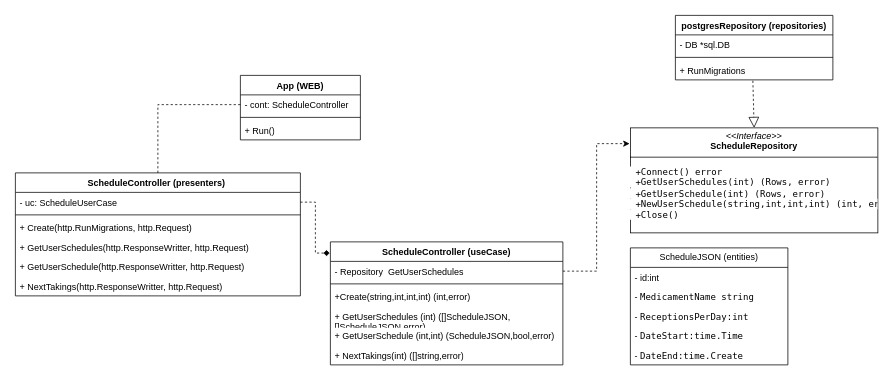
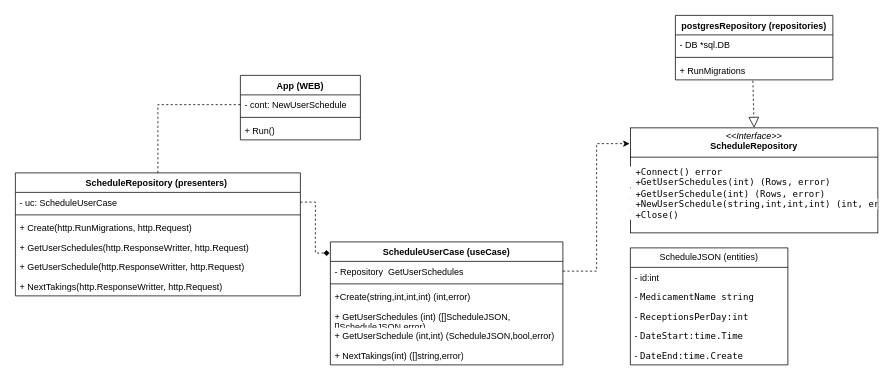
  <mxCell id="0" />
  <mxCell id="1" parent="0" />
  <mxCell id="2" value="ScheduleJSON (entities)" style="swimlane;fontStyle=0;childLayout=stackLayout;horizontal=1;startSize=26;fillColor=none;horizontalStack=0;resizeParent=1;resizeParentMax=0;resizeLast=0;collapsible=1;marginBottom=0;whiteSpace=wrap;html=1;" parent="1" vertex="1"><mxGeometry x="840" y="330" width="210" height="156" as="geometry"><mxRectangle x="430" y="310" width="90" height="30" as="alternateBounds" /></mxGeometry></mxCell>
  <mxCell id="3" value="- id:int" style="text;strokeColor=none;fillColor=none;align=left;verticalAlign=top;spacingLeft=4;spacingRight=4;overflow=hidden;rotatable=0;points=[[0,0.5],[1,0.5]];portConstraint=eastwest;whiteSpace=wrap;html=1;" parent="2" vertex="1"><mxGeometry y="26" width="210" height="26" as="geometry" /></mxCell>
  <mxCell id="4" value="-&amp;nbsp;&lt;span&gt;&lt;font&gt;&lt;span style=&quot;font-family: &amp;quot;JetBrains Mono&amp;quot;, monospace;&quot;&gt;MedicamentName   &lt;/span&gt;&lt;span style=&quot;font-family: &amp;quot;JetBrains Mono&amp;quot;, monospace;&quot;&gt;string&lt;/span&gt;&lt;/font&gt;&lt;/span&gt;" style="text;strokeColor=none;fillColor=none;align=left;verticalAlign=top;spacingLeft=4;spacingRight=4;overflow=hidden;rotatable=0;points=[[0,0.5],[1,0.5]];portConstraint=eastwest;whiteSpace=wrap;html=1;" parent="2" vertex="1"><mxGeometry y="52" width="210" height="26" as="geometry" /></mxCell>
  <mxCell id="5" value="&lt;span&gt;&lt;font style=&quot;&quot;&gt;&lt;font&gt;&lt;font style=&quot;color: light-dark(rgb(0, 0, 0), rgb(255, 255, 255));&quot;&gt;&lt;font style=&quot;&quot;&gt;-&amp;nbsp;&lt;/font&gt;&lt;span style=&quot;font-family: &amp;quot;JetBrains Mono&amp;quot;, monospace;&quot;&gt;ReceptionsPerDay:&lt;/span&gt;&lt;span style=&quot;font-family: &amp;quot;JetBrains Mono&amp;quot;, monospace;&quot;&gt;&lt;font style=&quot;&quot;&gt;int&lt;/font&gt;&lt;/span&gt;&lt;/font&gt;&lt;/font&gt;&lt;/font&gt;&lt;/span&gt;" style="text;strokeColor=none;fillColor=none;align=left;verticalAlign=top;spacingLeft=4;spacingRight=4;overflow=hidden;rotatable=0;points=[[0,0.5],[1,0.5]];portConstraint=eastwest;whiteSpace=wrap;html=1;" parent="2" vertex="1"><mxGeometry y="78" width="210" height="26" as="geometry" /></mxCell>
  <mxCell id="6" value="-&amp;nbsp;&lt;span&gt;&lt;font&gt;&lt;span style=&quot;font-family: &amp;quot;JetBrains Mono&amp;quot;, monospace;&quot;&gt;DateStart:&lt;/span&gt;&lt;span style=&quot;font-family: &amp;quot;JetBrains Mono&amp;quot;, monospace;&quot;&gt;time&lt;/span&gt;&lt;span style=&quot;font-family: &amp;quot;JetBrains Mono&amp;quot;, monospace;&quot;&gt;.&lt;/span&gt;&lt;span style=&quot;font-family: &amp;quot;JetBrains Mono&amp;quot;, monospace;&quot;&gt;Time&lt;/span&gt;&lt;/font&gt;&lt;/span&gt;" style="text;strokeColor=none;fillColor=none;align=left;verticalAlign=top;spacingLeft=4;spacingRight=4;overflow=hidden;rotatable=0;points=[[0,0.5],[1,0.5]];portConstraint=eastwest;whiteSpace=wrap;html=1;" parent="2" vertex="1"><mxGeometry y="104" width="210" height="26" as="geometry" /></mxCell>
  <mxCell id="7" value="-&amp;nbsp;&lt;span&gt;&lt;font&gt;&lt;span style=&quot;font-family: &amp;quot;JetBrains Mono&amp;quot;, monospace;&quot;&gt;DateEnd:&lt;/span&gt;&lt;span style=&quot;font-family: &amp;quot;JetBrains Mono&amp;quot;, monospace;&quot;&gt;time&lt;/span&gt;&lt;span style=&quot;font-family: &amp;quot;JetBrains Mono&amp;quot;, monospace;&quot;&gt;.&lt;/span&gt;&lt;span style=&quot;font-family: &amp;quot;JetBrains Mono&amp;quot;, monospace;&quot;&gt;Create&lt;/span&gt;&lt;/font&gt;&lt;/span&gt;" style="text;strokeColor=none;fillColor=none;align=left;verticalAlign=top;spacingLeft=4;spacingRight=4;overflow=hidden;rotatable=0;points=[[0,0.5],[1,0.5]];portConstraint=eastwest;whiteSpace=wrap;html=1;" parent="2" vertex="1"><mxGeometry y="130" width="210" height="26" as="geometry" /></mxCell>
  <mxCell id="8" value="&lt;p style=&quot;margin:0px;margin-top:4px;text-align:center;&quot;&gt;&lt;font style=&quot;color: light-dark(rgb(0, 0, 0), rgb(255, 255, 255)); background-color: light-dark(#ffffff, var(--ge-dark-color, #121212));&quot;&gt;&lt;i style=&quot;&quot;&gt;&amp;lt;&amp;lt;Interface&amp;gt;&amp;gt;&lt;/i&gt;&lt;br&gt;&lt;b style=&quot;&quot;&gt;ScheduleRepository&lt;/b&gt;&lt;/font&gt;&lt;/p&gt;&lt;hr Size=&quot;1&quot; style=&quot;border-style:solid;&quot;&gt;&lt;div&gt;&lt;pre style=&quot;font-family: &amp;quot;JetBrains Mono&amp;quot;, monospace;&quot;&gt;&lt;font style=&quot;color: light-dark(rgb(0, 0, 0), rgb(255, 255, 255)); background-color: light-dark(#ffffff, var(--ge-dark-color, #121212));&quot;&gt; +Connect() error&lt;br&gt; +GetUserSchedules(int) (Rows, error)&lt;br&gt; +GetUserSchedule(int) (Rows, error)&lt;br&gt; +NewUserSchedule(string,int,int,int) (int, error)&lt;br&gt; +Close()&lt;/font&gt;&lt;/pre&gt;&lt;/div&gt;" style="verticalAlign=top;align=left;overflow=fill;html=1;whiteSpace=wrap;" parent="1" vertex="1"><mxGeometry x="840" y="170" width="330" height="140" as="geometry" /></mxCell>
- <mxCell id="9" value="ScheduleController (useCase)" style="swimlane;fontStyle=1;align=center;verticalAlign=top;childLayout=stackLayout;horizontal=1;startSize=26;horizontalStack=0;resizeParent=1;resizeParentMax=0;resizeLast=0;collapsible=1;marginBottom=0;whiteSpace=wrap;html=1;" parent="1" vertex="1"><mxGeometry x="440" y="322" width="310" height="164" as="geometry"><mxRectangle x="30" y="310" width="140" height="30" as="alternateBounds" /></mxGeometry></mxCell>
+ <mxCell id="9" value="ScheduleUserCase (useCase)" style="swimlane;fontStyle=1;align=center;verticalAlign=top;childLayout=stackLayout;horizontal=1;startSize=26;horizontalStack=0;resizeParent=1;resizeParentMax=0;resizeLast=0;collapsible=1;marginBottom=0;whiteSpace=wrap;html=1;" parent="1" vertex="1"><mxGeometry x="440" y="322" width="310" height="164" as="geometry"><mxRectangle x="30" y="310" width="140" height="30" as="alternateBounds" /></mxGeometry></mxCell>
  <mxCell id="10" value="- Repository&amp;nbsp; GetUserSchedules" style="text;strokeColor=none;fillColor=none;align=left;verticalAlign=top;spacingLeft=4;spacingRight=4;overflow=hidden;rotatable=0;points=[[0,0.5],[1,0.5]];portConstraint=eastwest;whiteSpace=wrap;html=1;" parent="9" vertex="1"><mxGeometry y="26" width="310" height="26" as="geometry" /></mxCell>
  <mxCell id="11" value="" style="line;strokeWidth=1;fillColor=none;align=left;verticalAlign=middle;spacingTop=-1;spacingLeft=3;spacingRight=3;rotatable=0;labelPosition=right;points=[];portConstraint=eastwest;strokeColor=inherit;" parent="9" vertex="1"><mxGeometry y="52" width="310" height="8" as="geometry" /></mxCell>
  <mxCell id="12" value="+Create(string,int,int,int) (int,error)" style="text;strokeColor=none;fillColor=none;align=left;verticalAlign=top;spacingLeft=4;spacingRight=4;overflow=hidden;rotatable=0;points=[[0,0.5],[1,0.5]];portConstraint=eastwest;whiteSpace=wrap;html=1;" parent="9" vertex="1"><mxGeometry y="60" width="310" height="26" as="geometry" /></mxCell>
  <mxCell id="13" value="+ GetUserSchedules (int) ([]ScheduleJSON,[]ScheduleJSON,error)" style="text;strokeColor=none;fillColor=none;align=left;verticalAlign=top;spacingLeft=4;spacingRight=4;overflow=hidden;rotatable=0;points=[[0,0.5],[1,0.5]];portConstraint=eastwest;whiteSpace=wrap;html=1;" parent="9" vertex="1"><mxGeometry y="86" width="310" height="26" as="geometry" /></mxCell>
  <mxCell id="14" style="edgeStyle=orthogonalEdgeStyle;rounded=0;orthogonalLoop=1;jettySize=auto;html=1;exitX=1;exitY=0.5;exitDx=0;exitDy=0;" parent="9" source="10" target="10" edge="1"><mxGeometry relative="1" as="geometry" /></mxCell>
  <mxCell id="15" value="+ GetUserSchedule (int,int) (ScheduleJSON,bool,error)" style="text;strokeColor=none;fillColor=none;align=left;verticalAlign=top;spacingLeft=4;spacingRight=4;overflow=hidden;rotatable=0;points=[[0,0.5],[1,0.5]];portConstraint=eastwest;whiteSpace=wrap;html=1;" parent="9" vertex="1"><mxGeometry y="112" width="310" height="26" as="geometry" /></mxCell>
  <mxCell id="16" value="+ NextTakings(int) ([]string,error)" style="text;strokeColor=none;fillColor=none;align=left;verticalAlign=top;spacingLeft=4;spacingRight=4;overflow=hidden;rotatable=0;points=[[0,0.5],[1,0.5]];portConstraint=eastwest;whiteSpace=wrap;html=1;" parent="9" vertex="1"><mxGeometry y="138" width="310" height="26" as="geometry" /></mxCell>
  <mxCell id="17" style="edgeStyle=orthogonalEdgeStyle;rounded=0;orthogonalLoop=1;jettySize=auto;html=1;entryX=-0.003;entryY=0.15;entryDx=0;entryDy=0;entryPerimeter=0;dashed=1;" parent="1" source="10" target="8" edge="1"><mxGeometry relative="1" as="geometry" /></mxCell>
  <mxCell id="18" value="postgresRepository (repositories)" style="swimlane;fontStyle=1;align=center;verticalAlign=top;childLayout=stackLayout;horizontal=1;startSize=26;horizontalStack=0;resizeParent=1;resizeParentMax=0;resizeLast=0;collapsible=1;marginBottom=0;whiteSpace=wrap;html=1;" parent="1" vertex="1"><mxGeometry x="900" width="210" height="86" as="geometry" y="20" /></mxCell>
  <mxCell id="19" value="- DB *sql.DB" style="text;strokeColor=none;fillColor=none;align=left;verticalAlign=top;spacingLeft=4;spacingRight=4;overflow=hidden;rotatable=0;points=[[0,0.5],[1,0.5]];portConstraint=eastwest;whiteSpace=wrap;html=1;" parent="18" vertex="1"><mxGeometry y="26" width="210" height="26" as="geometry" /></mxCell>
  <mxCell id="20" value="" style="line;strokeWidth=1;fillColor=none;align=left;verticalAlign=middle;spacingTop=-1;spacingLeft=3;spacingRight=3;rotatable=0;labelPosition=right;points=[];portConstraint=eastwest;strokeColor=inherit;" parent="18" vertex="1"><mxGeometry y="52" width="210" height="8" as="geometry" /></mxCell>
  <mxCell id="21" value="+ RunMigrations" style="text;strokeColor=none;fillColor=none;align=left;verticalAlign=top;spacingLeft=4;spacingRight=4;overflow=hidden;rotatable=0;points=[[0,0.5],[1,0.5]];portConstraint=eastwest;whiteSpace=wrap;html=1;" parent="18" vertex="1"><mxGeometry y="60" width="210" height="26" as="geometry" /></mxCell>
  <mxCell id="22" value="" style="endArrow=block;dashed=1;endFill=0;endSize=12;html=1;rounded=0;exitX=0.492;exitY=1.044;exitDx=0;exitDy=0;exitPerimeter=0;entryX=0.5;entryY=0;entryDx=0;entryDy=0;" parent="1" source="21" target="8" edge="1"><mxGeometry width="160" relative="1" as="geometry"><mxPoint x="900" y="60" as="sourcePoint" /><mxPoint x="1060" y="60" as="targetPoint" /></mxGeometry></mxCell>
- <mxCell id="23" value="ScheduleController (presenters)&amp;nbsp;" style="swimlane;fontStyle=1;align=center;verticalAlign=top;childLayout=stackLayout;horizontal=1;startSize=26;horizontalStack=0;resizeParent=1;resizeParentMax=0;resizeLast=0;collapsible=1;marginBottom=0;whiteSpace=wrap;html=1;" parent="1" vertex="1"><mxGeometry x="20" y="230" width="380" height="164" as="geometry" /></mxCell>
+ <mxCell id="23" value="ScheduleRepository (presenters)&amp;nbsp;" style="swimlane;fontStyle=1;align=center;verticalAlign=top;childLayout=stackLayout;horizontal=1;startSize=26;horizontalStack=0;resizeParent=1;resizeParentMax=0;resizeLast=0;collapsible=1;marginBottom=0;whiteSpace=wrap;html=1;" parent="1" vertex="1"><mxGeometry x="20" y="230" width="380" height="164" as="geometry" /></mxCell>
  <mxCell id="24" value="- uc: ScheduleUserCase" style="text;strokeColor=none;fillColor=none;align=left;verticalAlign=top;spacingLeft=4;spacingRight=4;overflow=hidden;rotatable=0;points=[[0,0.5],[1,0.5]];portConstraint=eastwest;whiteSpace=wrap;html=1;" parent="23" vertex="1"><mxGeometry y="26" width="380" height="26" as="geometry" /></mxCell>
  <mxCell id="25" value="" style="line;strokeWidth=1;fillColor=none;align=left;verticalAlign=middle;spacingTop=-1;spacingLeft=3;spacingRight=3;rotatable=0;labelPosition=right;points=[];portConstraint=eastwest;strokeColor=inherit;" parent="23" vertex="1"><mxGeometry y="52" width="380" height="8" as="geometry" /></mxCell>
  <mxCell id="26" value="+ Create(http.RunMigrations, http.Request)" style="text;strokeColor=none;fillColor=none;align=left;verticalAlign=top;spacingLeft=4;spacingRight=4;overflow=hidden;rotatable=0;points=[[0,0.5],[1,0.5]];portConstraint=eastwest;whiteSpace=wrap;html=1;" parent="23" vertex="1"><mxGeometry y="60" width="380" height="26" as="geometry" /></mxCell>
  <mxCell id="27" value="&lt;font&gt;+&amp;nbsp;&lt;font style=&quot;&quot; face=&quot;Helvetica&quot;&gt;GetUserSchedules&lt;/font&gt;&lt;span style=&quot;background-color: transparent;&quot;&gt;(http.ResponseWritter, http.Request)&lt;/span&gt;&lt;/font&gt;" style="text;strokeColor=none;fillColor=none;align=left;verticalAlign=top;spacingLeft=4;spacingRight=4;overflow=hidden;rotatable=0;points=[[0,0.5],[1,0.5]];portConstraint=eastwest;whiteSpace=wrap;html=1;" parent="23" vertex="1"><mxGeometry y="86" width="380" height="26" as="geometry" /></mxCell>
  <mxCell id="28" value="&lt;font style=&quot;color: rgb(0, 0, 0);&quot;&gt;+&amp;nbsp;&lt;font style=&quot;&quot; face=&quot;Helvetica&quot;&gt;GetUserSchedule&lt;/font&gt;&lt;span style=&quot;background-color: transparent;&quot;&gt;(http.ResponseWritter, http.Request)&lt;/span&gt;&lt;/font&gt;" style="text;strokeColor=none;fillColor=none;align=left;verticalAlign=top;spacingLeft=4;spacingRight=4;overflow=hidden;rotatable=0;points=[[0,0.5],[1,0.5]];portConstraint=eastwest;whiteSpace=wrap;html=1;" parent="23" vertex="1"><mxGeometry y="112" width="380" height="26" as="geometry" /></mxCell>
  <mxCell id="29" value="+ NextTakings&lt;span style=&quot;background-color: transparent; color: light-dark(rgb(0, 0, 0), rgb(255, 255, 255));&quot;&gt;(http.ResponseWritter, http.Request)&lt;/span&gt;" style="text;strokeColor=none;fillColor=none;align=left;verticalAlign=top;spacingLeft=4;spacingRight=4;overflow=hidden;rotatable=0;points=[[0,0.5],[1,0.5]];portConstraint=eastwest;whiteSpace=wrap;html=1;" parent="23" vertex="1"><mxGeometry y="138" width="380" height="26" as="geometry" /></mxCell>
  <mxCell id="30" style="edgeStyle=orthogonalEdgeStyle;rounded=0;orthogonalLoop=1;jettySize=auto;html=1;entryX=-0.003;entryY=0.091;entryDx=0;entryDy=0;entryPerimeter=0;dashed=1;endArrow=diamond;" parent="1" source="24" target="9" edge="1"><mxGeometry relative="1" as="geometry" /></mxCell>
  <mxCell id="31" value="App (WEB)" style="swimlane;fontStyle=1;align=center;verticalAlign=top;childLayout=stackLayout;horizontal=1;startSize=26;horizontalStack=0;resizeParent=1;resizeParentMax=0;resizeLast=0;collapsible=1;marginBottom=0;whiteSpace=wrap;html=1;" parent="1" vertex="1"><mxGeometry x="320" y="100" width="160" height="86" as="geometry" /></mxCell>
- <mxCell id="32" value="- cont: ScheduleController" style="text;strokeColor=none;fillColor=none;align=left;verticalAlign=top;spacingLeft=4;spacingRight=4;overflow=hidden;rotatable=0;points=[[0,0.5],[1,0.5]];portConstraint=eastwest;whiteSpace=wrap;html=1;" parent="31" vertex="1"><mxGeometry y="26" width="160" height="26" as="geometry" /></mxCell>
+ <mxCell id="32" value="- cont: NewUserSchedule" style="text;strokeColor=none;fillColor=none;align=left;verticalAlign=top;spacingLeft=4;spacingRight=4;overflow=hidden;rotatable=0;points=[[0,0.5],[1,0.5]];portConstraint=eastwest;whiteSpace=wrap;html=1;" parent="31" vertex="1"><mxGeometry y="26" width="160" height="26" as="geometry" /></mxCell>
  <mxCell id="33" value="" style="line;strokeWidth=1;fillColor=none;align=left;verticalAlign=middle;spacingTop=-1;spacingLeft=3;spacingRight=3;rotatable=0;labelPosition=right;points=[];portConstraint=eastwest;strokeColor=inherit;" parent="31" vertex="1"><mxGeometry y="52" width="160" height="8" as="geometry" /></mxCell>
  <mxCell id="34" value="+ Run()" style="text;strokeColor=none;fillColor=none;align=left;verticalAlign=top;spacingLeft=4;spacingRight=4;overflow=hidden;rotatable=0;points=[[0,0.5],[1,0.5]];portConstraint=eastwest;whiteSpace=wrap;html=1;" parent="31" vertex="1"><mxGeometry y="60" width="160" height="26" as="geometry" /></mxCell>
  <mxCell id="35" style="edgeStyle=orthogonalEdgeStyle;rounded=0;orthogonalLoop=1;jettySize=auto;html=1;entryX=0.5;entryY=0;entryDx=0;entryDy=0;dashed=1;endArrow=none;" parent="1" source="32" target="23" edge="1"><mxGeometry relative="1" as="geometry" /></mxCell>
